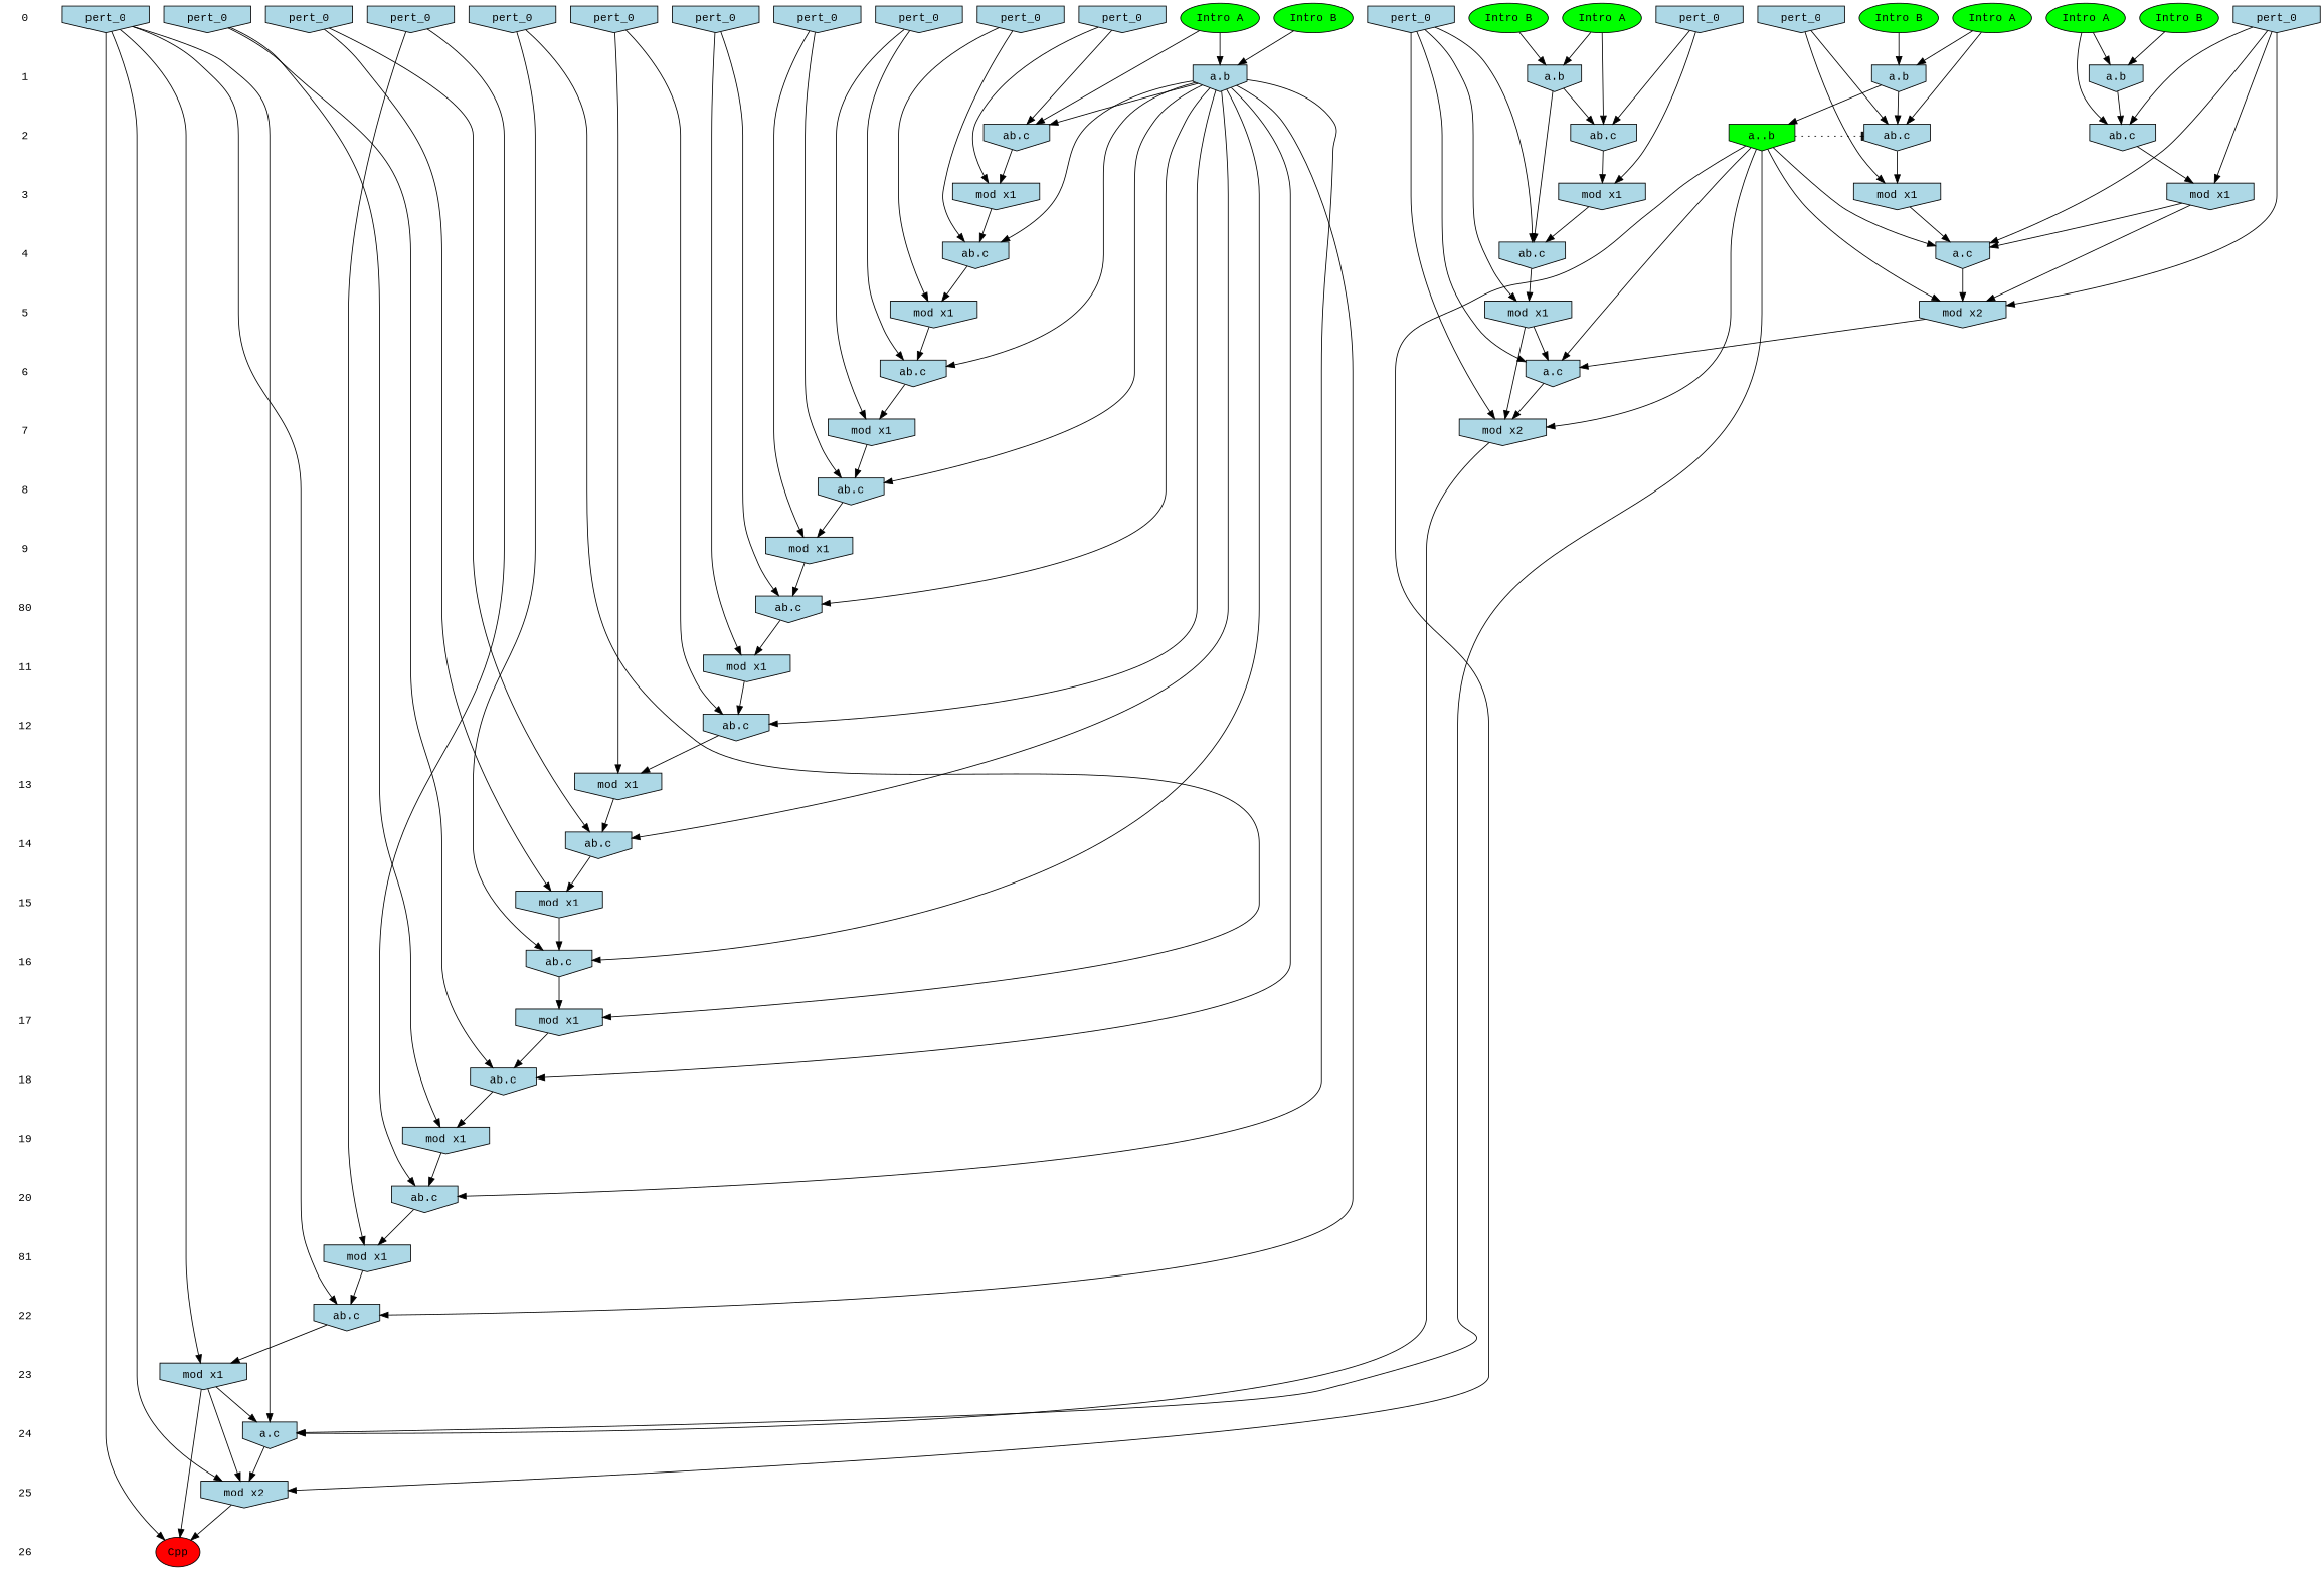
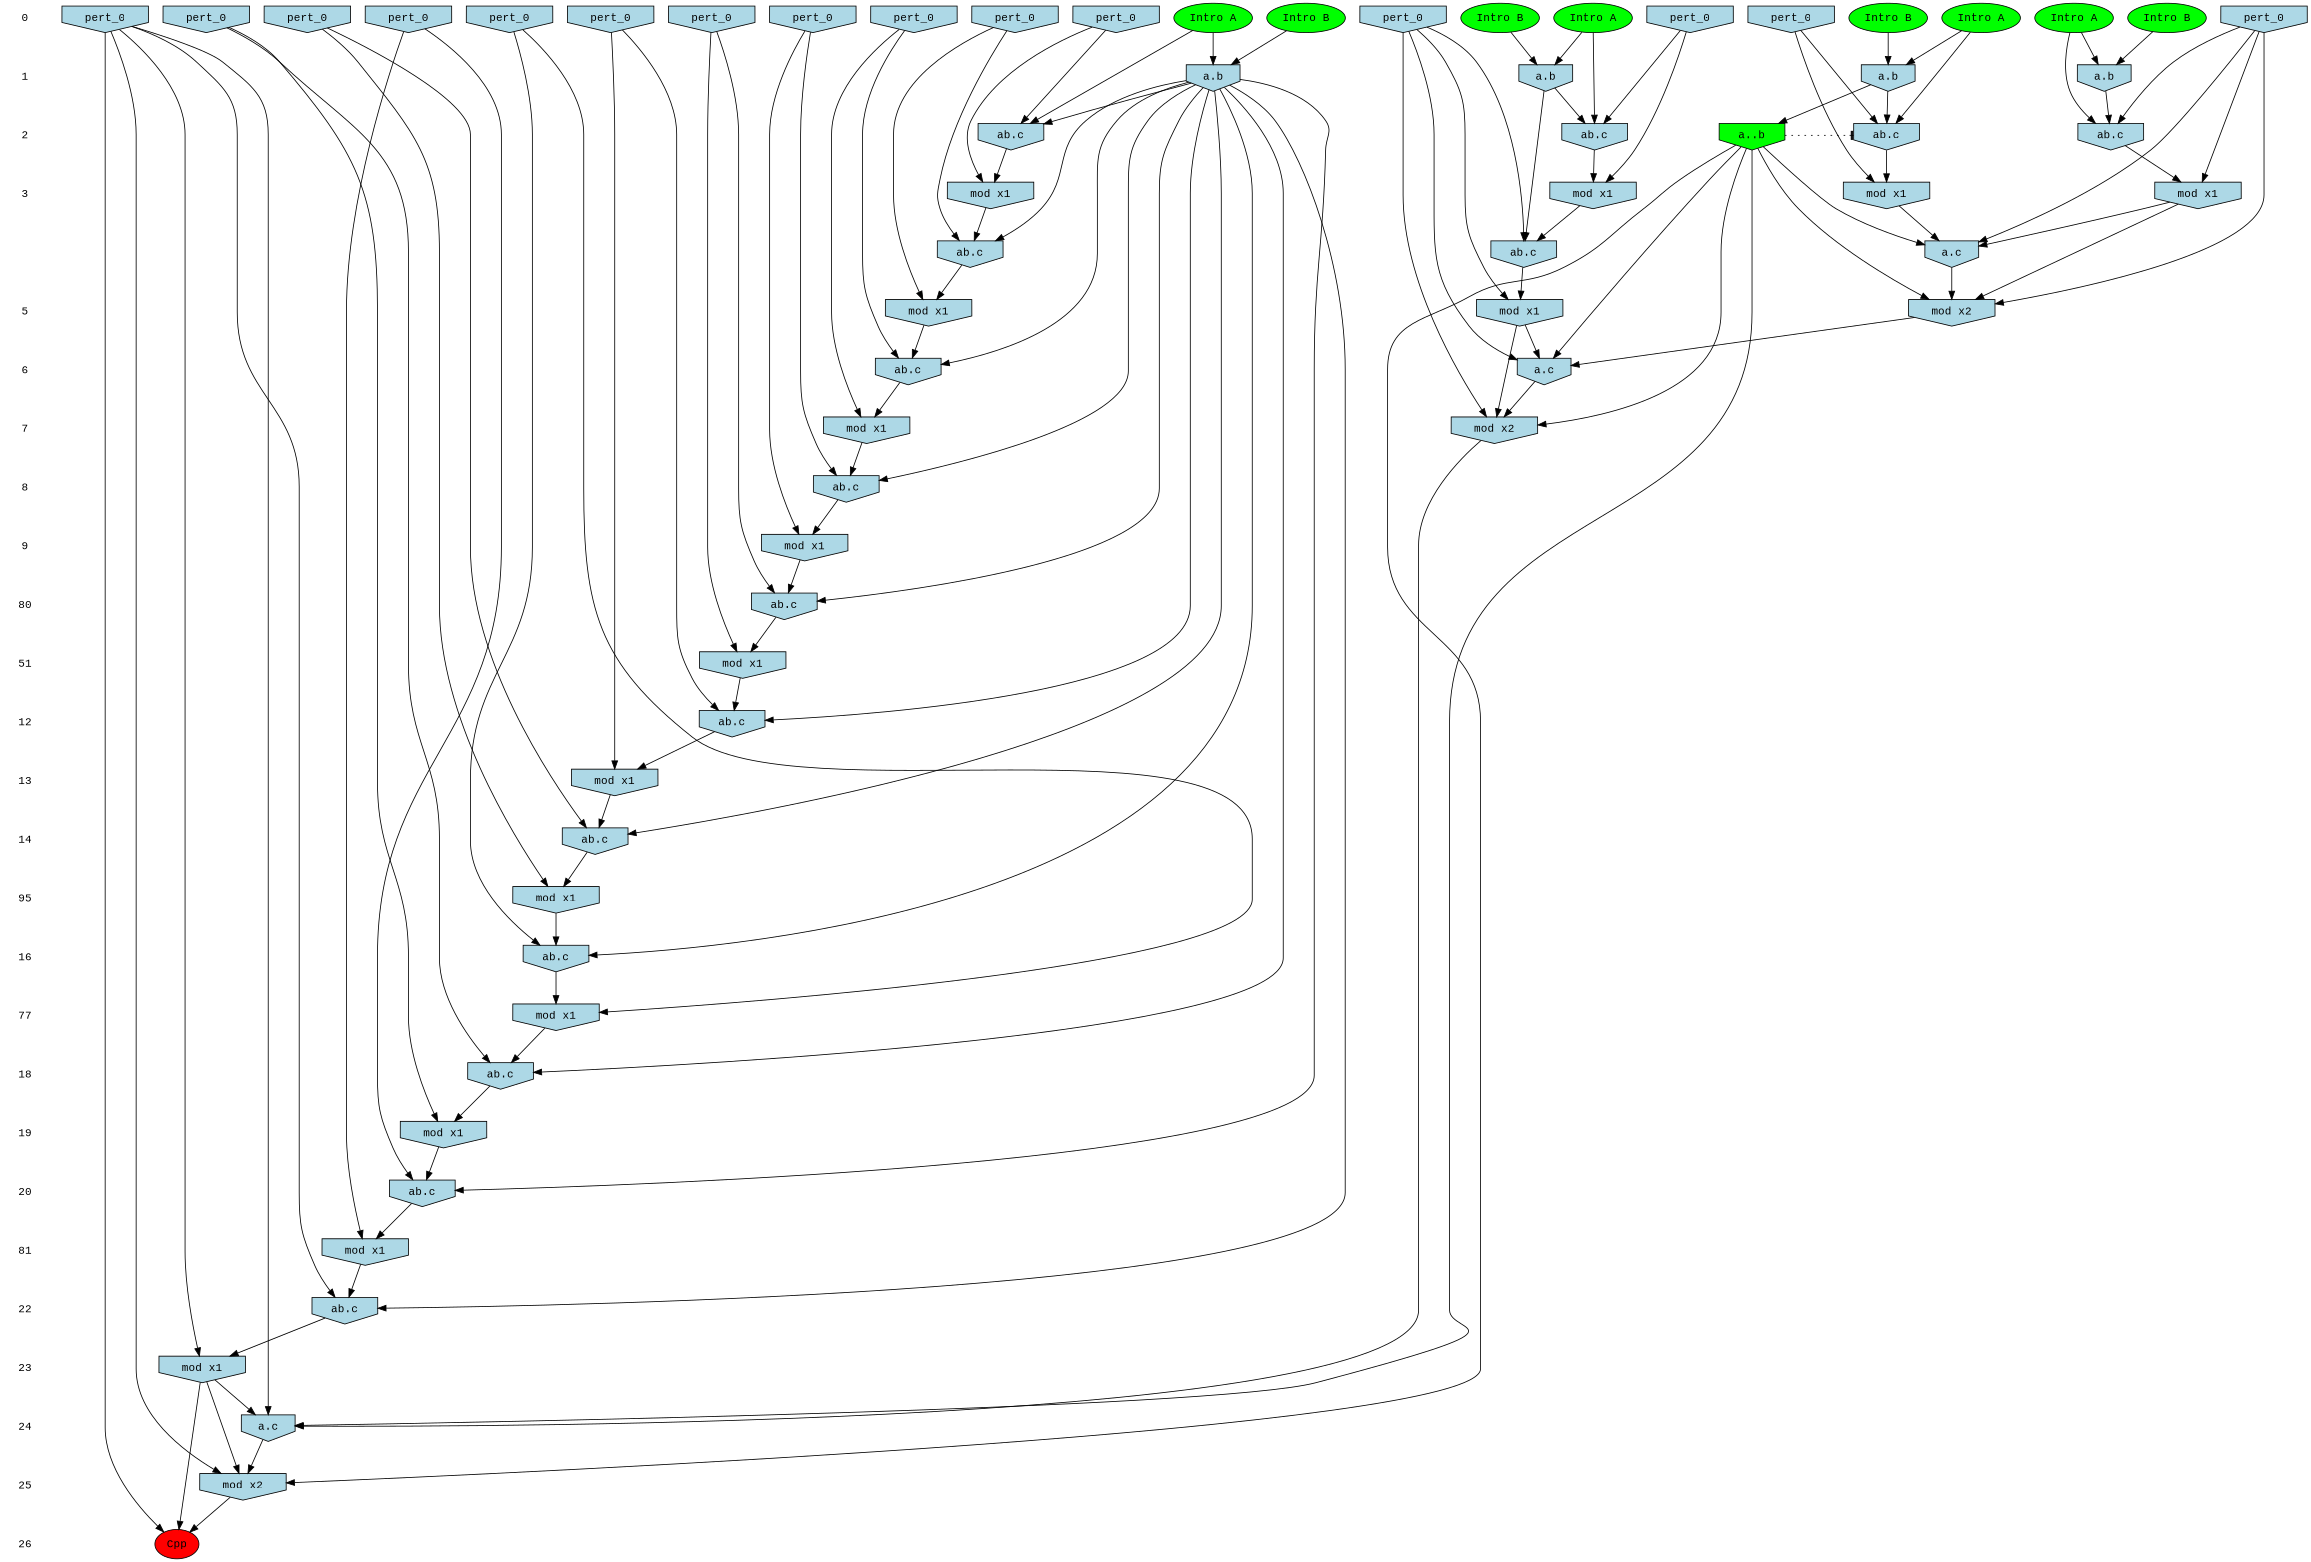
  digraph {
    fontname="Liberation Mono"
    ranksep=.5
    node [fontname="Liberation Mono" shape=invhouse fillcolor=lightblue style=filled]
    edge [fontname="Liberation Mono"]
    0 [shape=plaintext fillcolor="" style=""]
    n2 [fillcolor=green label="Intro A" shape=""]
    n3 [fillcolor=green label="Intro B" shape=""]
    n4 [fillcolor=green label="Intro B" shape=""]
    n5 [fillcolor=green label="Intro A" shape=""]
    n6 [fillcolor=green label="Intro B" shape=""]
    n7 [fillcolor=green label="Intro A" shape=""]
    n8 [fillcolor=green label="Intro B" shape=""]
    n9 [fillcolor=green label="Intro A" shape=""]
    n10 [label=pert_0]
    n11 [label=pert_0]
    n12 [label=pert_0]
    n13 [label=pert_0]
    n14 [label=pert_0]
    n15 [label=pert_0]
    n16 [label=pert_0]
    n17 [label=pert_0]
    n18 [label=pert_0]
    n19 [label=pert_0]
    n20 [label=pert_0]
    n21 [label=pert_0]
    n22 [label=pert_0]
    n23 [label=pert_0]
    n24 [label=pert_0]
    1 [shape=plaintext fillcolor="" style=""]
    n26 [label="a.b"]
    n27 [label="a.b"]
    n28 [label="a.b"]
    n29 [label="a.b"]
    2 [shape=plaintext fillcolor="" style=""]
    n31 [label="ab.c"]
    n32 [label="ab.c"]
    n33 [label="ab.c"]
    n34 [label="ab.c"]
    n35 [fillcolor=green label="a..b"]
    3 [shape=plaintext fillcolor="" style=""]
    n37 [label="mod x1"]
    n38 [label="mod x1"]
    n39 [label="mod x1"]
    n40 [label="mod x1"]
-   4 [shape=plaintext fillcolor="" style=""]
    n42 [label="ab.c"]
    n43 [label="ab.c"]
    n44 [label="a.c"]
    5 [shape=plaintext fillcolor="" style=""]
    n46 [label="mod x1"]
    n47 [label="mod x1"]
    n48 [label="mod x2"]
    6 [shape=plaintext fillcolor="" style=""]
    n50 [label="ab.c"]
    n51 [label="a.c"]
    7 [shape=plaintext fillcolor="" style=""]
    n53 [label="mod x1"]
    n54 [label="mod x2"]
    8 [shape=plaintext fillcolor="" style=""]
    n56 [label="ab.c"]
    9 [shape=plaintext fillcolor="" style=""]
    n58 [label="mod x1"]
    n59 [label=80 shape=plaintext fillcolor="" style=""]
    n60 [label="ab.c"]
-   11 [shape=plaintext fillcolor="" style=""]
+   11 [shape=plaintext label=51 fillcolor="" style=""]
    n62 [label="mod x1"]
    12 [shape=plaintext fillcolor="" style=""]
    n64 [label="ab.c"]
    13 [shape=plaintext fillcolor="" style=""]
    n66 [label="mod x1"]
    14 [shape=plaintext fillcolor="" style=""]
    n68 [label="ab.c"]
-   15 [shape=plaintext fillcolor="" style=""]
+   15 [shape=plaintext label=95 fillcolor="" style=""]
    n70 [label="mod x1"]
    16 [shape=plaintext fillcolor="" style=""]
    n72 [label="ab.c"]
-   17 [shape=plaintext fillcolor="" style=""]
+   17 [shape=plaintext label=77 fillcolor="" style=""]
    n74 [label="mod x1"]
    18 [shape=plaintext fillcolor="" style=""]
    n76 [label="ab.c"]
    19 [shape=plaintext fillcolor="" style=""]
    n78 [label="mod x1"]
    20 [shape=plaintext fillcolor="" style=""]
    n80 [label="ab.c"]
    n81 [label=81 shape=plaintext fillcolor="" style=""]
    n82 [label="mod x1"]
    22 [shape=plaintext fillcolor="" style=""]
    n84 [label="ab.c"]
    23 [shape=plaintext fillcolor="" style=""]
    n86 [label="mod x1"]
    24 [shape=plaintext fillcolor="" style=""]
    n88 [label="a.c"]
    25 [shape=plaintext fillcolor="" style=""]
    n90 [label="mod x2"]
    26 [shape=plaintext fillcolor="" style=""]
    n92 [fillcolor=red label=Cpp shape=""]
    subgraph sub_1 {
      rank=same
      0
      n2
      n3
      n4
      n5
      n6
      n7
      n8
      n9
      n10
      n11
      n12
      n13
      n14
      n15
      n16
      n17
      n18
      n19
      n20
      n21
      n22
      n23
      n24
    }
    subgraph sub_2 {
      rank=same
      1
      n26
      n27
      n28
      n29
    }
    subgraph sub_3 {
      rank=same
      2
      n31
      n32
      n33
      n34
      n35
    }
    subgraph sub_4 {
      rank=same
      3
      n37
      n38
      n39
      n40
    }
    subgraph sub_5 {
      rank=same
-     4
      n42
      n43
      n44
    }
    subgraph sub_6 {
      rank=same
      5
      n46
      n47
      n48
    }
    subgraph sub_7 {
      rank=same
      6
      n50
      n51
    }
    subgraph sub_8 {
      rank=same
      7
      n53
      n54
    }
    subgraph sub_9 {
      rank=same
      8
      n56
    }
    subgraph sub_10 {
      rank=same
      9
      n58
    }
    subgraph sub_11 {
      rank=same
      n59
      n60
    }
    subgraph sub_12 {
      rank=same
      11
      n62
    }
    subgraph sub_13 {
      rank=same
      12
      n64
    }
    subgraph sub_14 {
      rank=same
      13
      n66
    }
    subgraph sub_15 {
      rank=same
      14
      n68
    }
    subgraph sub_16 {
      rank=same
      15
      n70
    }
    subgraph sub_17 {
      rank=same
      16
      n72
    }
    subgraph sub_18 {
      rank=same
      17
      n74
    }
    subgraph sub_19 {
      rank=same
      18
      n76
    }
    subgraph sub_20 {
      rank=same
      19
      n78
    }
    subgraph sub_21 {
      rank=same
      20
      n80
    }
    subgraph sub_22 {
      rank=same
      n81
      n82
    }
    subgraph sub_23 {
      rank=same
      22
      n84
    }
    subgraph sub_24 {
      rank=same
      23
      n86
    }
    subgraph sub_25 {
      rank=same
      24
      n88
    }
    subgraph sub_26 {
      rank=same
      25
      n90
    }
    subgraph sub_27 {
      rank=same
      26
      n92
    }
    0 -> 1 [style=invis]
    n2 -> n27
    n2 -> n31
    n3 -> n28
    n4 -> n27
    n5 -> n26
    n5 -> n32
    n6 -> n29
    n7 -> n29
    n7 -> n33
    n8 -> n26
    n9 -> n28
    n9 -> n34
    n10 -> n56
    n10 -> n58
    n11 -> n50
    n11 -> n53
    n12 -> n33
    n12 -> n39
    n13 -> n31
    n13 -> n38
    n14 -> n34
    n14 -> n40
    n15 -> n84
    n15 -> n86
    n15 -> n88
    n15 -> n90
    n15 -> n92
    n16 -> n60
    n16 -> n62
    n17 -> n80
    n17 -> n82
    n18 -> n42
    n18 -> n46
    n19 -> n32
    n19 -> n37
    n19 -> n44
    n19 -> n48
    n20 -> n76
    n20 -> n78
    n21 -> n68
    n21 -> n70
    n22 -> n43
    n22 -> n47
    n22 -> n51
    n22 -> n54
    n23 -> n64
    n23 -> n66
    n24 -> n72
    n24 -> n74
    1 -> 2 [style=invis]
    n26 -> n32
    n27 -> n31
    n27 -> n43
    n28 -> n34
    n28 -> n35
    n29 -> n33
    n29 -> n42
    n29 -> n50
    n29 -> n56
    n29 -> n60
    n29 -> n64
    n29 -> n68
    n29 -> n72
    n29 -> n76
    n29 -> n80
    n29 -> n84
    2 -> 3 [style=invis]
    n31 -> n38
    n32 -> n37
    n33 -> n39
    n34 -> n40
    n35 -> n34 [arrowhead=tee style=dotted]
    n35 -> n44
    n35 -> n48
    n35 -> n51
    n35 -> n54
    n35 -> n88
    n35 -> n90
-   3 -> 4 [style=invis]
    n37 -> n44
    n37 -> n48
    n38 -> n43
    n39 -> n42
    n40 -> n44
-   4 -> 5 [style=invis]
    n42 -> n46
    n43 -> n47
    n44 -> n48
    5 -> 6 [style=invis]
    n46 -> n50
    n47 -> n51
    n47 -> n54
    n48 -> n51
    6 -> 7 [style=invis]
    n50 -> n53
    n51 -> n54
    7 -> 8 [style=invis]
    n53 -> n56
    n54 -> n88
    8 -> 9 [style=invis]
    n56 -> n58
    9 -> n59 [style=invis]
    n58 -> n60
    n59 -> 11 [style=invis]
    n60 -> n62
    11 -> 12 [style=invis]
    n62 -> n64
    12 -> 13 [style=invis]
    n64 -> n66
    13 -> 14 [style=invis]
    n66 -> n68
    14 -> 15 [style=invis]
    n68 -> n70
    15 -> 16 [style=invis]
    n70 -> n72
    16 -> 17 [style=invis]
    n72 -> n74
    17 -> 18 [style=invis]
    n74 -> n76
    18 -> 19 [style=invis]
    n76 -> n78
    19 -> 20 [style=invis]
    n78 -> n80
    20 -> n81 [style=invis]
    n80 -> n82
    n81 -> 22 [style=invis]
    n82 -> n84
    22 -> 23 [style=invis]
    n84 -> n86
    23 -> 24 [style=invis]
    n86 -> n88
    n86 -> n90
    n86 -> n92
    24 -> 25 [style=invis]
    n88 -> n90
    25 -> 26 [style=invis]
    n90 -> n92
  }
